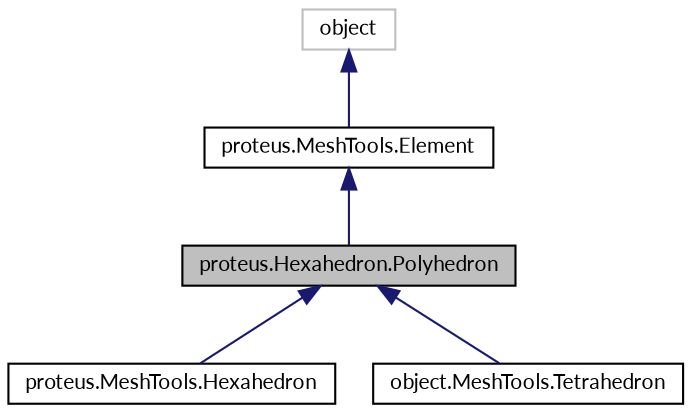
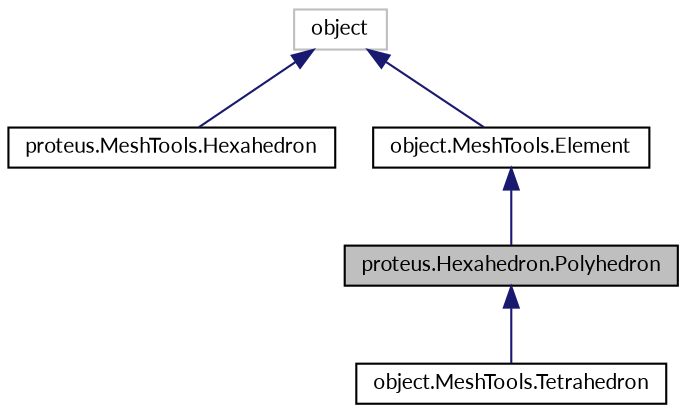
  digraph {
    fontname=Lato
    node [color=black fillcolor=white fontname=Lato fontsize=10 shape=record style=filled]
    edge [color=midnightblue dir=back fontname=Lato fontsize=10 labelfontname=Helvetica labelfontsize=10 style=solid]
    n1 [fillcolor=grey75 fontcolor=black height=0.2 label="proteus.Hexahedron.Polyhedron" width=0.4]
    n2 [height=0.2 label="proteus.MeshTools.Hexahedron" width=0.4]
    n3 [height=0.2 label="object.MeshTools.Tetrahedron" width=0.4]
-   n4 [height=0.2 label="proteus.MeshTools.Element" width=0.4]
+   n4 [height=0.2 label="object.MeshTools.Element" width=0.4]
    n5 [color=grey75 height=0.2 label=object width=0.4]
-   n1 -> n2
+   n5 -> n2
    n1 -> n3
    n4 -> n1
    n5 -> n4
  }
